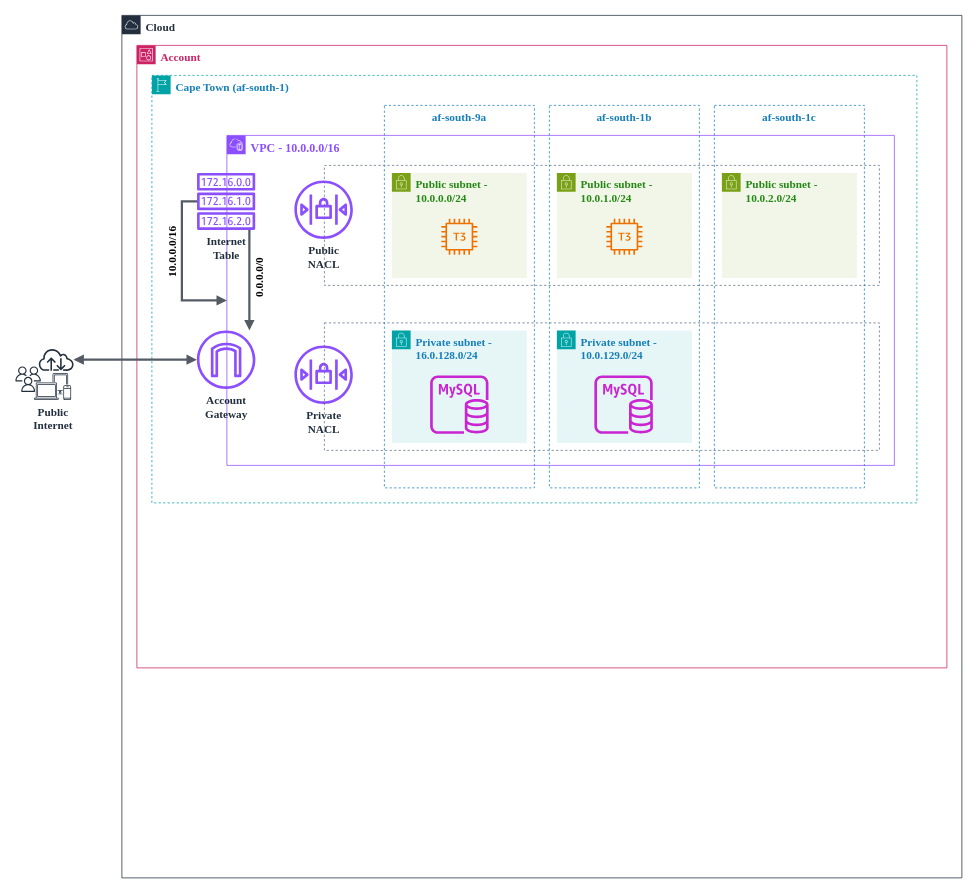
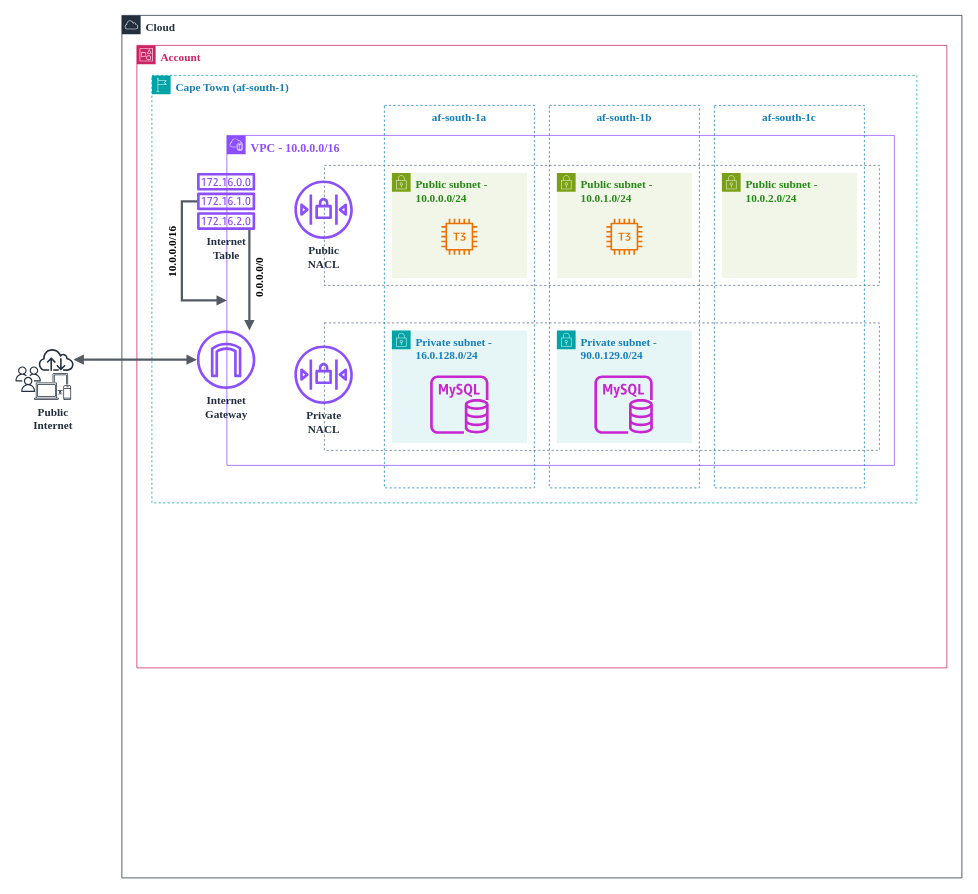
  <mxCell id="0" />
  <mxCell id="1" parent="0" />
  <mxCell id="2" value="&lt;div&gt;&lt;span style=&quot;background-color: initial;&quot;&gt;Cloud&lt;/span&gt;&lt;/div&gt;" style="points=[[0,0],[0.25,0],[0.5,0],[0.75,0],[1,0],[1,0.25],[1,0.5],[1,0.75],[1,1],[0.75,1],[0.5,1],[0.25,1],[0,1],[0,0.75],[0,0.5],[0,0.25]];outlineConnect=0;gradientColor=none;html=1;whiteSpace=wrap;fontSize=15;fontStyle=1;container=1;pointerEvents=0;collapsible=0;recursiveResize=0;shape=mxgraph.aws4.group;grIcon=mxgraph.aws4.group_aws_cloud;strokeColor=#232F3E;fillColor=none;verticalAlign=top;align=left;spacingLeft=30;fontColor=#232F3E;dashed=0;rounded=0;fontFamily=Verdana;" parent="1" vertex="1"><mxGeometry x="162" y="20" width="1120" height="1150" as="geometry" /></mxCell>
  <mxCell id="3" value="Account" style="points=[[0,0],[0.25,0],[0.5,0],[0.75,0],[1,0],[1,0.25],[1,0.5],[1,0.75],[1,1],[0.75,1],[0.5,1],[0.25,1],[0,1],[0,0.75],[0,0.5],[0,0.25]];outlineConnect=0;gradientColor=none;html=1;whiteSpace=wrap;fontSize=15;fontStyle=1;container=1;pointerEvents=0;collapsible=0;recursiveResize=0;shape=mxgraph.aws4.group;grIcon=mxgraph.aws4.group_account;strokeColor=#CD2264;fillColor=none;verticalAlign=top;align=left;spacingLeft=30;fontColor=#CD2264;dashed=0;fontFamily=Verdana;" parent="2" vertex="1"><mxGeometry x="20" y="40" width="1080" height="830" as="geometry" /></mxCell>
  <mxCell id="4" value="Cape Town (af-south-1)" style="points=[[0,0],[0.25,0],[0.5,0],[0.75,0],[1,0],[1,0.25],[1,0.5],[1,0.75],[1,1],[0.75,1],[0.5,1],[0.25,1],[0,1],[0,0.75],[0,0.5],[0,0.25]];outlineConnect=0;gradientColor=none;html=1;whiteSpace=wrap;fontSize=15;fontStyle=1;container=1;pointerEvents=0;collapsible=0;recursiveResize=0;shape=mxgraph.aws4.group;grIcon=mxgraph.aws4.group_region;strokeColor=#00A4A6;fillColor=none;verticalAlign=top;align=left;spacingLeft=30;fontColor=#147EBA;dashed=1;rounded=0;fontFamily=Verdana;" parent="3" vertex="1"><mxGeometry x="20" y="40" width="1020" height="570" as="geometry" /></mxCell>
  <mxCell id="5" value="VPC - 10.0.0.0/16" style="points=[[0,0],[0.25,0],[0.5,0],[0.75,0],[1,0],[1,0.25],[1,0.5],[1,0.75],[1,1],[0.75,1],[0.5,1],[0.25,1],[0,1],[0,0.75],[0,0.5],[0,0.25]];outlineConnect=0;gradientColor=none;html=1;whiteSpace=wrap;fontSize=16;fontStyle=1;container=1;pointerEvents=0;collapsible=0;recursiveResize=0;shape=mxgraph.aws4.group;grIcon=mxgraph.aws4.group_vpc2;strokeColor=#8C4FFF;fillColor=none;verticalAlign=top;align=left;spacingLeft=30;fontColor=#8C4FFF;dashed=0;hachureGap=4;fontFamily=Verdana;horizontal=1;" parent="4" vertex="1"><mxGeometry x="100" y="80" width="890" height="440" as="geometry" /></mxCell>
- <mxCell id="6" value="Account&lt;div&gt;Gateway&lt;/div&gt;" style="sketch=0;outlineConnect=0;fontColor=#232F3E;gradientColor=none;fillColor=#8C4FFF;strokeColor=none;dashed=0;verticalLabelPosition=bottom;verticalAlign=top;align=center;html=1;fontSize=15;fontStyle=1;aspect=fixed;pointerEvents=1;shape=mxgraph.aws4.internet_gateway;fontFamily=Verdana;" parent="5" vertex="1"><mxGeometry x="-40" y="260" width="78" height="78" as="geometry" /></mxCell>
+ <mxCell id="6" value="Internet&lt;div&gt;Gateway&lt;/div&gt;" style="sketch=0;outlineConnect=0;fontColor=#232F3E;gradientColor=none;fillColor=#8C4FFF;strokeColor=none;dashed=0;verticalLabelPosition=bottom;verticalAlign=top;align=center;html=1;fontSize=15;fontStyle=1;aspect=fixed;pointerEvents=1;shape=mxgraph.aws4.internet_gateway;fontFamily=Verdana;" parent="5" vertex="1"><mxGeometry x="-40" y="260" width="78" height="78" as="geometry" /></mxCell>
  <mxCell id="7" value="Public&lt;div style=&quot;font-size: 15px;&quot;&gt;NACL&lt;/div&gt;" style="sketch=0;outlineConnect=0;fontColor=#232F3E;gradientColor=none;fillColor=#8C4FFF;strokeColor=none;dashed=0;verticalLabelPosition=bottom;verticalAlign=top;align=center;html=1;fontSize=15;fontStyle=1;aspect=fixed;pointerEvents=1;shape=mxgraph.aws4.network_access_control_list;fontFamily=Verdana;" parent="5" vertex="1"><mxGeometry x="90" y="60" width="78" height="78" as="geometry" /></mxCell>
  <mxCell id="8" value="" style="fillColor=none;strokeColor=#5A6C86;dashed=1;verticalAlign=top;fontStyle=1;fontColor=#5A6C86;whiteSpace=wrap;html=1;fontFamily=Verdana;fontSize=15;" parent="5" vertex="1"><mxGeometry x="130" y="40" width="740" height="160" as="geometry" /></mxCell>
  <mxCell id="9" value="Private&lt;div style=&quot;font-size: 15px;&quot;&gt;NACL&lt;/div&gt;" style="sketch=0;outlineConnect=0;fontColor=#232F3E;gradientColor=none;fillColor=#8C4FFF;strokeColor=none;dashed=0;verticalLabelPosition=bottom;verticalAlign=top;align=center;html=1;fontSize=15;fontStyle=1;aspect=fixed;pointerEvents=1;shape=mxgraph.aws4.network_access_control_list;fontFamily=Verdana;" parent="5" vertex="1"><mxGeometry x="90" y="280" width="78" height="78" as="geometry" /></mxCell>
  <mxCell id="10" value="" style="fillColor=none;strokeColor=#5A6C86;dashed=1;verticalAlign=top;fontStyle=1;fontColor=#5A6C86;whiteSpace=wrap;html=1;fontFamily=Verdana;fontSize=15;" parent="5" vertex="1"><mxGeometry x="130" y="250" width="740" height="170" as="geometry" /></mxCell>
  <mxCell id="11" value="af-south-1b" style="fillColor=none;strokeColor=#147EBA;dashed=1;verticalAlign=top;fontStyle=1;fontColor=#147EBA;whiteSpace=wrap;html=1;rounded=0;fontFamily=Verdana;fontSize=15;" parent="4" vertex="1"><mxGeometry x="530" y="40" width="200" height="510" as="geometry" /></mxCell>
  <mxCell id="12" value="af-south-1c" style="fillColor=none;strokeColor=#147EBA;dashed=1;verticalAlign=top;fontStyle=1;fontColor=#147EBA;whiteSpace=wrap;html=1;rounded=0;fontFamily=Verdana;fontSize=15;" parent="4" vertex="1"><mxGeometry x="750" y="40" width="200" height="510" as="geometry" /></mxCell>
- <mxCell id="13" value="af-south-9a" style="fillColor=none;strokeColor=#147EBA;dashed=1;verticalAlign=top;fontStyle=1;fontColor=#147EBA;whiteSpace=wrap;html=1;rounded=0;fontFamily=Verdana;fontSize=15;" parent="4" vertex="1"><mxGeometry x="310" y="40" width="200" height="510" as="geometry" /></mxCell>
+ <mxCell id="13" value="af-south-1a" style="fillColor=none;strokeColor=#147EBA;dashed=1;verticalAlign=top;fontStyle=1;fontColor=#147EBA;whiteSpace=wrap;html=1;rounded=0;fontFamily=Verdana;fontSize=15;" parent="4" vertex="1"><mxGeometry x="310" y="40" width="200" height="510" as="geometry" /></mxCell>
  <mxCell id="14" value="Public subnet - 10.0.0.0/24" style="points=[[0,0],[0.25,0],[0.5,0],[0.75,0],[1,0],[1,0.25],[1,0.5],[1,0.75],[1,1],[0.75,1],[0.5,1],[0.25,1],[0,1],[0,0.75],[0,0.5],[0,0.25]];outlineConnect=0;gradientColor=none;html=1;whiteSpace=wrap;fontSize=15;fontStyle=1;container=1;pointerEvents=0;collapsible=0;recursiveResize=0;shape=mxgraph.aws4.group;grIcon=mxgraph.aws4.group_security_group;grStroke=0;strokeColor=#7AA116;fillColor=#F2F6E8;verticalAlign=top;align=left;spacingLeft=30;fontColor=#248814;dashed=0;hachureGap=4;fontFamily=Verdana;" parent="4" vertex="1"><mxGeometry x="320" y="130" width="180" height="140" as="geometry" /></mxCell>
  <mxCell id="15" value="" style="sketch=0;outlineConnect=0;fontColor=#232F3E;gradientColor=none;fillColor=#ED7100;strokeColor=none;dashed=0;verticalLabelPosition=bottom;verticalAlign=top;align=center;html=1;fontSize=12;fontStyle=0;aspect=fixed;pointerEvents=1;shape=mxgraph.aws4.t3_instance;" parent="14" vertex="1"><mxGeometry x="66" y="61" width="48" height="48" as="geometry" /></mxCell>
  <mxCell id="16" value="Public subnet - 10.0.2.0/24" style="points=[[0,0],[0.25,0],[0.5,0],[0.75,0],[1,0],[1,0.25],[1,0.5],[1,0.75],[1,1],[0.75,1],[0.5,1],[0.25,1],[0,1],[0,0.75],[0,0.5],[0,0.25]];outlineConnect=0;gradientColor=none;html=1;whiteSpace=wrap;fontSize=15;fontStyle=1;container=1;pointerEvents=0;collapsible=0;recursiveResize=0;shape=mxgraph.aws4.group;grIcon=mxgraph.aws4.group_security_group;grStroke=0;strokeColor=#7AA116;fillColor=#F2F6E8;verticalAlign=top;align=left;spacingLeft=30;fontColor=#248814;dashed=0;hachureGap=4;fontFamily=Verdana;" parent="4" vertex="1"><mxGeometry x="760" y="130" width="180" height="140" as="geometry" /></mxCell>
  <mxCell id="17" value="Public subnet - 10.0.1.0/24" style="points=[[0,0],[0.25,0],[0.5,0],[0.75,0],[1,0],[1,0.25],[1,0.5],[1,0.75],[1,1],[0.75,1],[0.5,1],[0.25,1],[0,1],[0,0.75],[0,0.5],[0,0.25]];outlineConnect=0;gradientColor=none;html=1;whiteSpace=wrap;fontSize=15;fontStyle=1;container=1;pointerEvents=0;collapsible=0;recursiveResize=0;shape=mxgraph.aws4.group;grIcon=mxgraph.aws4.group_security_group;grStroke=0;strokeColor=#7AA116;fillColor=#F2F6E8;verticalAlign=top;align=left;spacingLeft=30;fontColor=#248814;dashed=0;hachureGap=4;fontFamily=Verdana;" parent="4" vertex="1"><mxGeometry x="540" y="130" width="180" height="140" as="geometry" /></mxCell>
  <mxCell id="18" value="" style="sketch=0;outlineConnect=0;fontColor=#232F3E;gradientColor=none;fillColor=#ED7100;strokeColor=none;dashed=0;verticalLabelPosition=bottom;verticalAlign=top;align=center;html=1;fontSize=12;fontStyle=0;aspect=fixed;pointerEvents=1;shape=mxgraph.aws4.t3_instance;" parent="17" vertex="1"><mxGeometry x="66" y="61" width="48" height="48" as="geometry" /></mxCell>
  <mxCell id="19" value="Private subnet - 16.0.128.0/24" style="points=[[0,0],[0.25,0],[0.5,0],[0.75,0],[1,0],[1,0.25],[1,0.5],[1,0.75],[1,1],[0.75,1],[0.5,1],[0.25,1],[0,1],[0,0.75],[0,0.5],[0,0.25]];outlineConnect=0;gradientColor=none;html=1;whiteSpace=wrap;fontSize=15;fontStyle=1;container=1;pointerEvents=0;collapsible=0;recursiveResize=0;shape=mxgraph.aws4.group;grIcon=mxgraph.aws4.group_security_group;grStroke=0;strokeColor=#00A4A6;fillColor=#E6F6F7;verticalAlign=top;align=left;spacingLeft=30;fontColor=#147EBA;dashed=0;fontFamily=Verdana;" parent="4" vertex="1"><mxGeometry x="320" y="340" width="180" height="150" as="geometry" /></mxCell>
  <mxCell id="20" value="" style="sketch=0;outlineConnect=0;fontColor=#232F3E;gradientColor=none;fillColor=#C925D1;strokeColor=none;dashed=0;verticalLabelPosition=bottom;verticalAlign=top;align=center;html=1;fontSize=12;fontStyle=0;aspect=fixed;pointerEvents=1;shape=mxgraph.aws4.rds_mysql_instance;" parent="19" vertex="1"><mxGeometry x="51" y="60" width="78" height="78" as="geometry" /></mxCell>
- <mxCell id="21" value="Private subnet - 10.0.129.0/24" style="points=[[0,0],[0.25,0],[0.5,0],[0.75,0],[1,0],[1,0.25],[1,0.5],[1,0.75],[1,1],[0.75,1],[0.5,1],[0.25,1],[0,1],[0,0.75],[0,0.5],[0,0.25]];outlineConnect=0;gradientColor=none;html=1;whiteSpace=wrap;fontSize=15;fontStyle=1;container=1;pointerEvents=0;collapsible=0;recursiveResize=0;shape=mxgraph.aws4.group;grIcon=mxgraph.aws4.group_security_group;grStroke=0;strokeColor=#00A4A6;fillColor=#E6F6F7;verticalAlign=top;align=left;spacingLeft=30;fontColor=#147EBA;dashed=0;fontFamily=Verdana;" parent="4" vertex="1"><mxGeometry x="540" y="340" width="180" height="150" as="geometry" /></mxCell>
+ <mxCell id="21" value="Private subnet - 90.0.129.0/24" style="points=[[0,0],[0.25,0],[0.5,0],[0.75,0],[1,0],[1,0.25],[1,0.5],[1,0.75],[1,1],[0.75,1],[0.5,1],[0.25,1],[0,1],[0,0.75],[0,0.5],[0,0.25]];outlineConnect=0;gradientColor=none;html=1;whiteSpace=wrap;fontSize=15;fontStyle=1;container=1;pointerEvents=0;collapsible=0;recursiveResize=0;shape=mxgraph.aws4.group;grIcon=mxgraph.aws4.group_security_group;grStroke=0;strokeColor=#00A4A6;fillColor=#E6F6F7;verticalAlign=top;align=left;spacingLeft=30;fontColor=#147EBA;dashed=0;fontFamily=Verdana;" parent="4" vertex="1"><mxGeometry x="540" y="340" width="180" height="150" as="geometry" /></mxCell>
  <mxCell id="22" value="" style="sketch=0;outlineConnect=0;fontColor=#232F3E;gradientColor=none;fillColor=#C925D1;strokeColor=none;dashed=0;verticalLabelPosition=bottom;verticalAlign=top;align=center;html=1;fontSize=12;fontStyle=0;aspect=fixed;pointerEvents=1;shape=mxgraph.aws4.rds_mysql_instance;" parent="21" vertex="1"><mxGeometry x="50" y="60" width="78" height="78" as="geometry" /></mxCell>
  <mxCell id="23" value="Internet&lt;div style=&quot;font-size: 15px;&quot;&gt;Table&lt;/div&gt;" style="sketch=0;outlineConnect=0;fontColor=#232F3E;gradientColor=none;fillColor=#8C4FFF;strokeColor=none;dashed=0;verticalLabelPosition=bottom;verticalAlign=top;align=center;html=1;fontSize=15;fontStyle=1;aspect=fixed;pointerEvents=1;shape=mxgraph.aws4.route_table;fontFamily=Verdana;" parent="4" vertex="1"><mxGeometry x="60" y="130" width="78" height="76" as="geometry" /></mxCell>
  <mxCell id="24" value="" style="edgeStyle=orthogonalEdgeStyle;html=1;endArrow=block;elbow=vertical;startArrow=none;endFill=1;strokeColor=#545B64;rounded=0;strokeWidth=3;fontFamily=Verdana;fontStyle=1;fontSize=15;" parent="4" source="23" target="6" edge="1"><mxGeometry width="100" relative="1" as="geometry"><mxPoint x="-100" y="210" as="sourcePoint" /><mxPoint y="210" as="targetPoint" /><Array as="points"><mxPoint x="130" y="280" /><mxPoint x="130" y="280" /></Array></mxGeometry></mxCell>
  <mxCell id="25" value="0.0.0.0/0" style="edgeLabel;html=1;align=center;verticalAlign=middle;resizable=0;points=[];fontStyle=1;fontFamily=Verdana;fontSize=15;horizontal=0;" parent="24" vertex="1" connectable="0"><mxGeometry x="0.271" y="1" relative="1" as="geometry"><mxPoint x="10" y="-20" as="offset" /></mxGeometry></mxCell>
  <mxCell id="26" value="" style="edgeStyle=orthogonalEdgeStyle;html=1;endArrow=block;elbow=vertical;startArrow=none;endFill=1;strokeColor=#545B64;rounded=0;strokeWidth=3;fontFamily=Verdana;fontSize=15;horizontal=0;" parent="4" source="23" target="5" edge="1"><mxGeometry width="100" relative="1" as="geometry"><mxPoint x="150" y="140" as="sourcePoint" /><mxPoint x="250" y="140" as="targetPoint" /><Array as="points"><mxPoint x="40" y="168" /><mxPoint x="40" y="300" /></Array></mxGeometry></mxCell>
  <mxCell id="27" value="10.0.0.0/16" style="edgeLabel;html=1;align=center;verticalAlign=middle;resizable=0;points=[];horizontal=0;fontSize=15;fontStyle=1;fontFamily=Verdana;" parent="26" vertex="1" connectable="0"><mxGeometry x="-0.003" relative="1" as="geometry"><mxPoint x="-13" y="-17" as="offset" /></mxGeometry></mxCell>
  <mxCell id="28" value="" style="group;fontStyle=1;fontFamily=Verdana;fontSize=15;" parent="1" vertex="1" connectable="0"><mxGeometry x="20" y="464" width="78.75" height="69" as="geometry" /></mxCell>
  <mxCell id="29" value="Public&lt;div style=&quot;font-size: 15px;&quot;&gt;Internet&lt;/div&gt;" style="sketch=0;outlineConnect=0;gradientColor=none;fontColor=#232F3E;strokeColor=none;fillColor=#232F3E;dashed=0;verticalLabelPosition=bottom;verticalAlign=top;align=center;html=1;fontSize=15;fontStyle=1;aspect=fixed;shape=mxgraph.aws4.illustration_devices;pointerEvents=1;fontFamily=Verdana;" parent="28" vertex="1"><mxGeometry x="25" y="33" width="49.32" height="36" as="geometry" /></mxCell>
  <mxCell id="30" value="" style="sketch=0;outlineConnect=0;fontColor=#232F3E;gradientColor=none;fillColor=#232F3D;strokeColor=none;dashed=0;verticalLabelPosition=bottom;verticalAlign=top;align=center;html=1;fontSize=15;fontStyle=1;aspect=fixed;pointerEvents=1;shape=mxgraph.aws4.internet;fontFamily=Verdana;" parent="28" vertex="1"><mxGeometry x="30" width="48.75" height="30" as="geometry" /></mxCell>
  <mxCell id="31" value="" style="sketch=0;outlineConnect=0;fontColor=#232F3E;gradientColor=none;fillColor=#232F3D;strokeColor=none;dashed=0;verticalLabelPosition=bottom;verticalAlign=top;align=center;html=1;fontSize=15;fontStyle=1;aspect=fixed;pointerEvents=1;shape=mxgraph.aws4.users;fontFamily=Verdana;" parent="28" vertex="1"><mxGeometry y="24" width="34" height="34" as="geometry" /></mxCell>
  <mxCell id="32" value="" style="edgeStyle=orthogonalEdgeStyle;html=1;endArrow=block;elbow=vertical;startArrow=block;startFill=1;endFill=1;strokeColor=#545B64;rounded=0;strokeWidth=3;" parent="1" source="30" target="6" edge="1"><mxGeometry width="100" relative="1" as="geometry"><mxPoint x="32" y="340" as="sourcePoint" /><mxPoint x="132" y="340" as="targetPoint" /></mxGeometry></mxCell>
